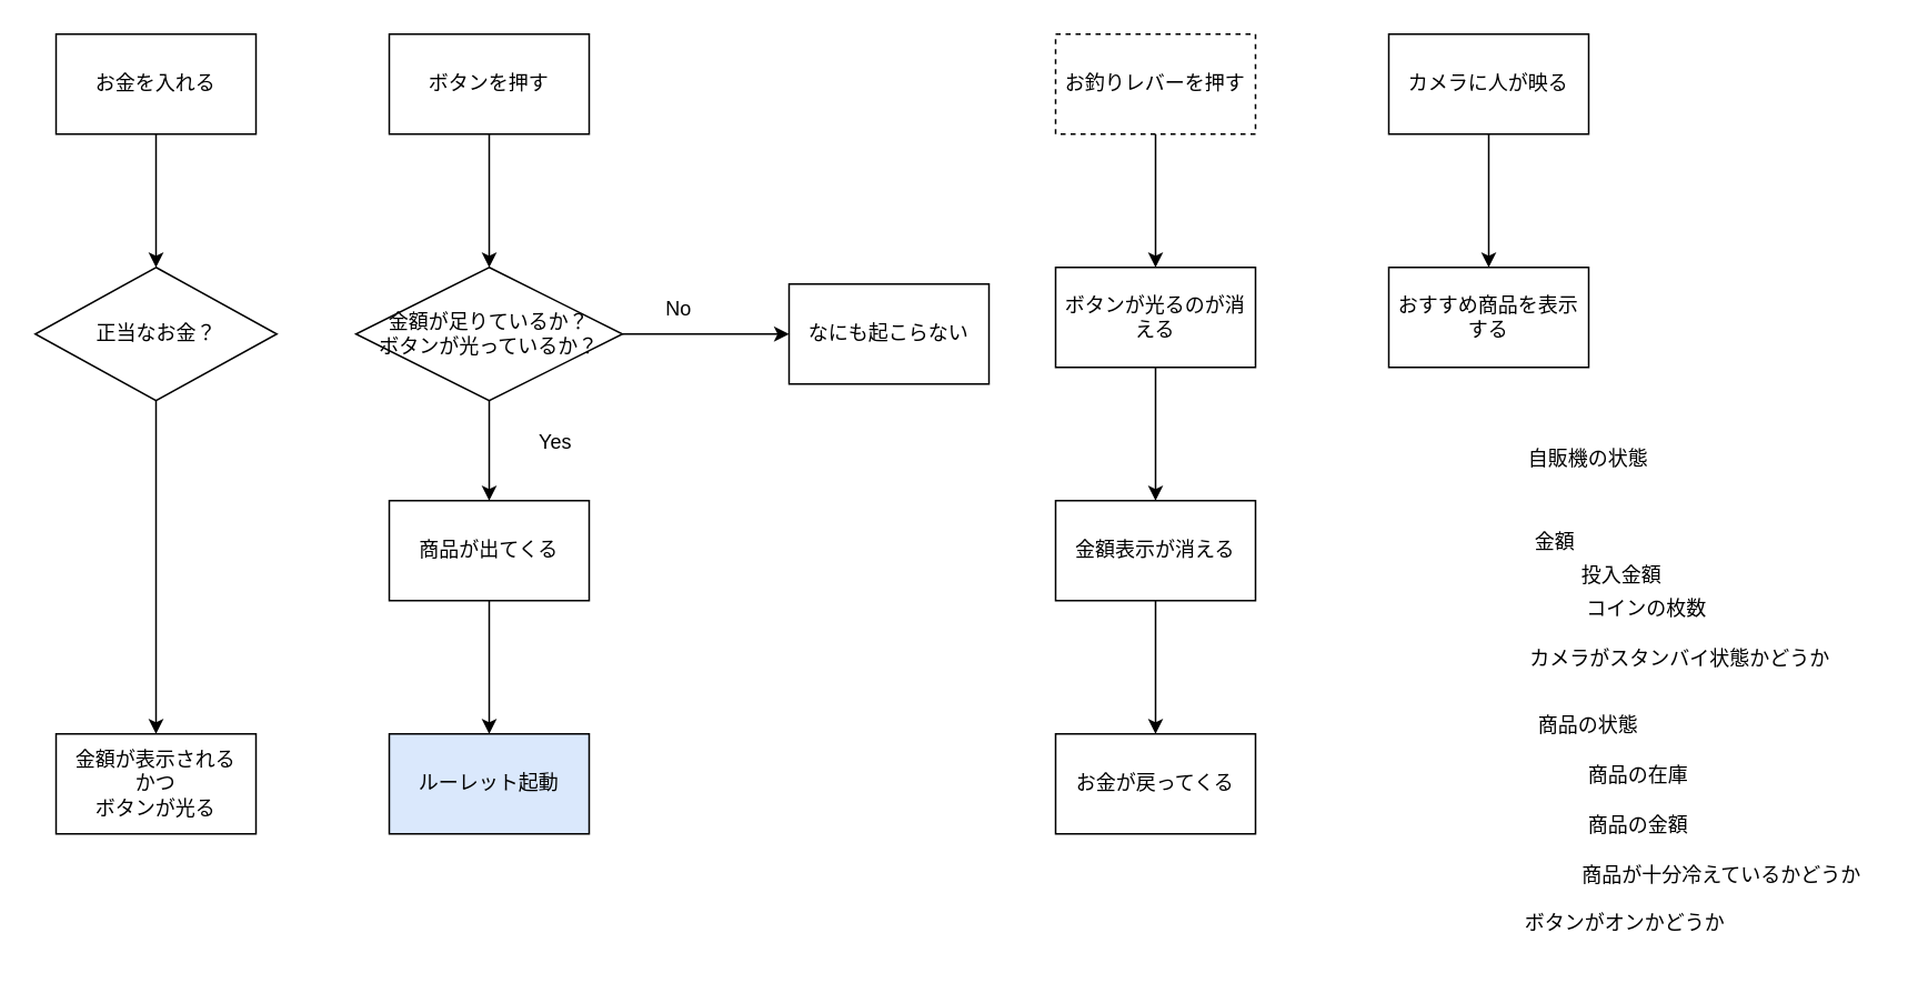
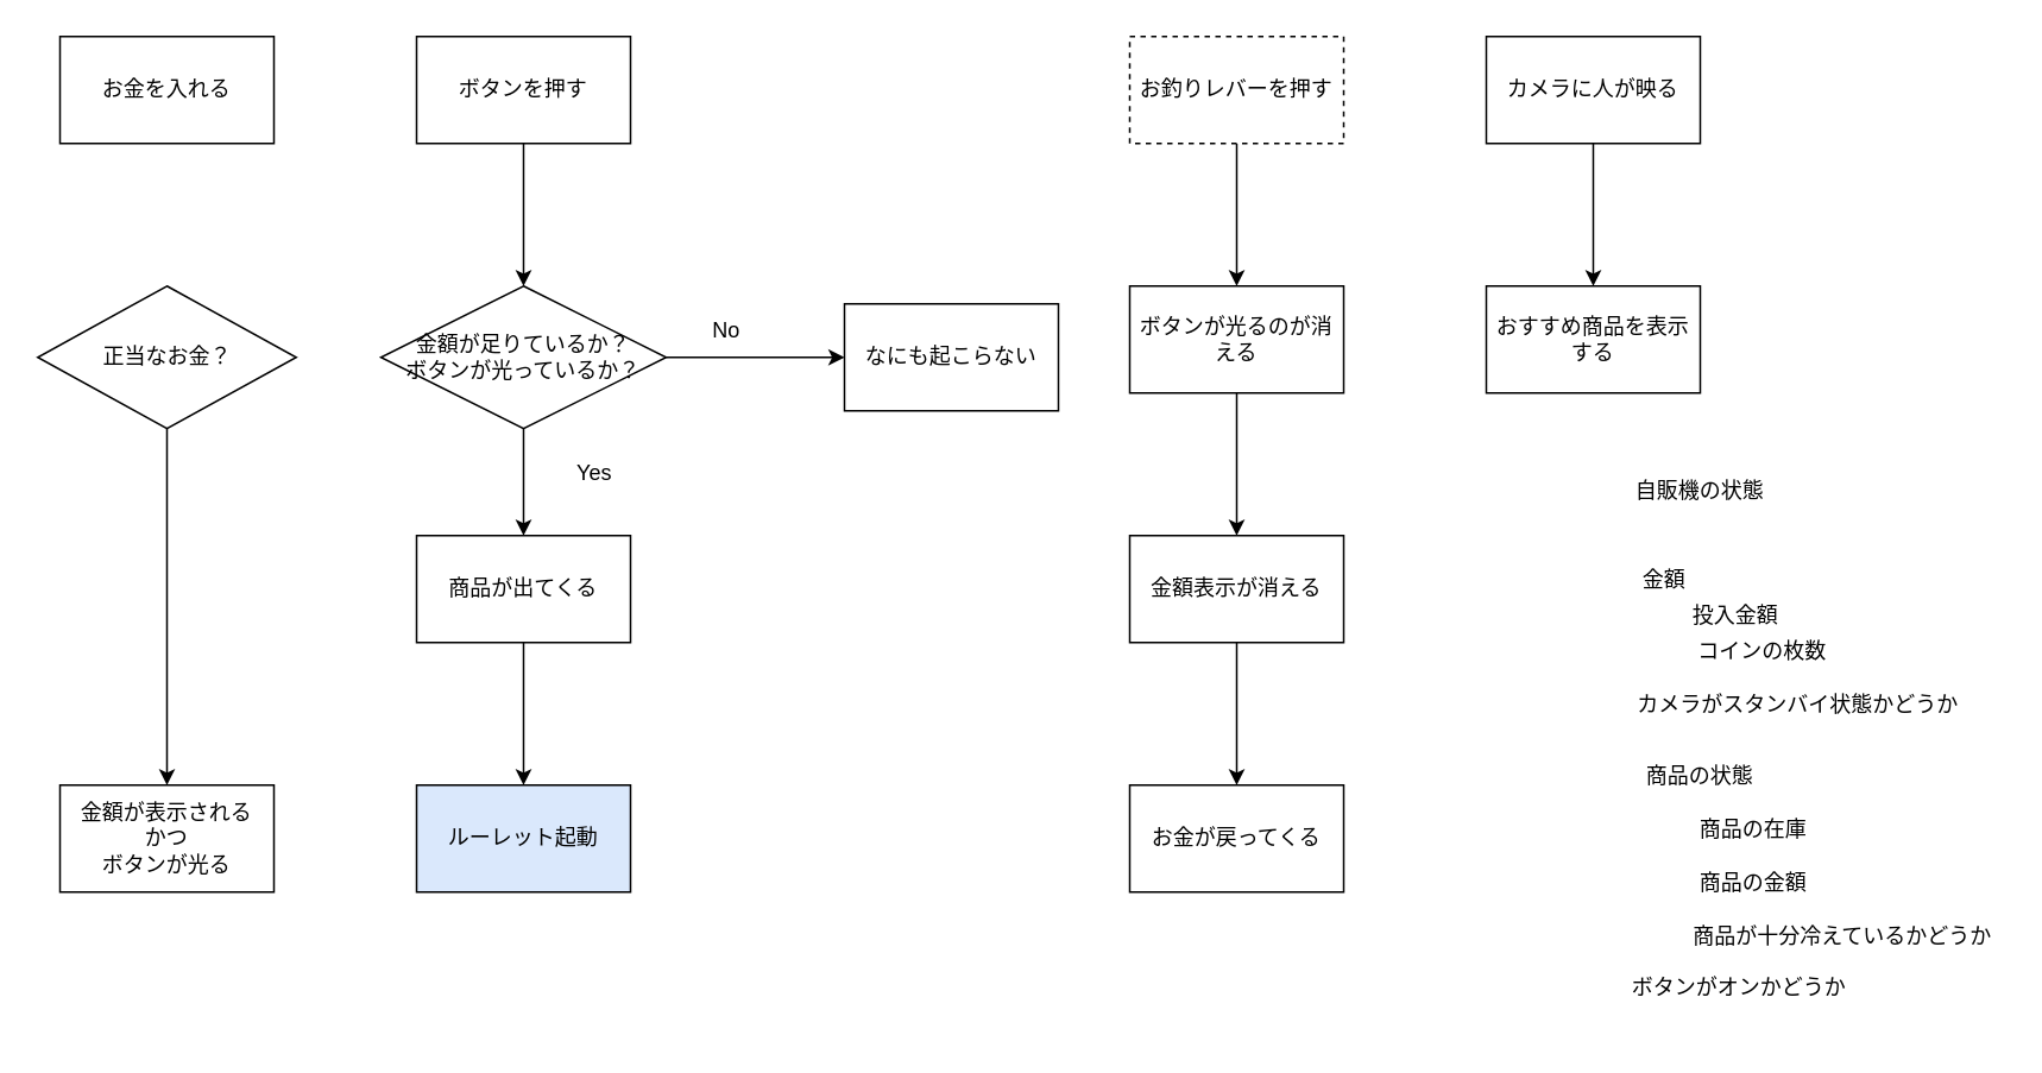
  <mxCell id="0" />
  <mxCell id="1" parent="0" />
  <mxCell id="2" value="お金を入れる" style="rounded=0;whiteSpace=wrap;html=1;" vertex="1" parent="1"><mxGeometry x="33" y="20" width="120" height="60" as="geometry" /></mxCell>
  <mxCell id="3" value="" style="edgeStyle=orthogonalEdgeStyle;rounded=0;orthogonalLoop=1;jettySize=auto;html=1;exitX=0.5;exitY=1;exitDx=0;exitDy=0;" edge="1" parent="1" source="24" target="4"><mxGeometry relative="1" as="geometry"><mxPoint x="93" y="250" as="sourcePoint" /></mxGeometry></mxCell>
  <mxCell id="4" value="金額が表示される&lt;br&gt;かつ&lt;br&gt;ボタンが光る" style="rounded=0;whiteSpace=wrap;html=1;" vertex="1" parent="1"><mxGeometry x="33" y="440" width="120" height="60" as="geometry" /></mxCell>
  <mxCell id="5" value="" style="edgeStyle=orthogonalEdgeStyle;rounded=0;orthogonalLoop=1;jettySize=auto;html=1;" edge="1" parent="1" source="6"><mxGeometry relative="1" as="geometry"><mxPoint x="293" y="160" as="targetPoint" /></mxGeometry></mxCell>
  <mxCell id="6" value="ボタンを押す" style="rounded=0;whiteSpace=wrap;html=1;" vertex="1" parent="1"><mxGeometry x="233" y="20" width="120" height="60" as="geometry" /></mxCell>
  <mxCell id="7" value="" style="edgeStyle=orthogonalEdgeStyle;rounded=0;orthogonalLoop=1;jettySize=auto;html=1;" edge="1" parent="1" source="8" target="9"><mxGeometry relative="1" as="geometry" /></mxCell>
  <mxCell id="8" value="商品が出てくる" style="rounded=0;whiteSpace=wrap;html=1;" vertex="1" parent="1"><mxGeometry x="233" y="300" width="120" height="60" as="geometry" /></mxCell>
  <mxCell id="9" value="ルーレット起動" style="rounded=0;whiteSpace=wrap;html=1;fillColor=#dae8fc;" vertex="1" parent="1"><mxGeometry x="233" y="440" width="120" height="60" as="geometry" /></mxCell>
  <mxCell id="10" value="" style="edgeStyle=orthogonalEdgeStyle;rounded=0;orthogonalLoop=1;jettySize=auto;html=1;" edge="1" parent="1" source="12" target="8"><mxGeometry relative="1" as="geometry" /></mxCell>
  <mxCell id="11" value="" style="edgeStyle=orthogonalEdgeStyle;rounded=0;orthogonalLoop=1;jettySize=auto;html=1;" edge="1" parent="1" source="12" target="14"><mxGeometry relative="1" as="geometry" /></mxCell>
  <mxCell id="12" value="金額が足りているか？&lt;br&gt;ボタンが光っているか？" style="rhombus;whiteSpace=wrap;html=1;" vertex="1" parent="1"><mxGeometry x="213" y="160" width="160" height="80" as="geometry" /></mxCell>
  <mxCell id="13" value="Yes" style="text;html=1;strokeColor=none;fillColor=none;align=center;verticalAlign=middle;whiteSpace=wrap;rounded=0;" vertex="1" parent="1"><mxGeometry x="303" y="250" width="60" height="30" as="geometry" /></mxCell>
  <mxCell id="14" value="なにも起こらない" style="whiteSpace=wrap;html=1;" vertex="1" parent="1"><mxGeometry x="473" y="170" width="120" height="60" as="geometry" /></mxCell>
  <mxCell id="15" value="No" style="text;html=1;strokeColor=none;fillColor=none;align=center;verticalAlign=middle;whiteSpace=wrap;rounded=0;" vertex="1" parent="1"><mxGeometry x="377" y="170" width="60" height="30" as="geometry" /></mxCell>
  <mxCell id="16" value="" style="edgeStyle=orthogonalEdgeStyle;rounded=0;orthogonalLoop=1;jettySize=auto;html=1;" edge="1" parent="1" source="17" target="19"><mxGeometry relative="1" as="geometry" /></mxCell>
  <mxCell id="17" value="お釣りレバーを押す" style="rounded=0;whiteSpace=wrap;html=1;dashed=1;" vertex="1" parent="1"><mxGeometry x="633" y="20" width="120" height="60" as="geometry" /></mxCell>
  <mxCell id="18" value="" style="edgeStyle=orthogonalEdgeStyle;rounded=0;orthogonalLoop=1;jettySize=auto;html=1;" edge="1" parent="1" source="19" target="21"><mxGeometry relative="1" as="geometry" /></mxCell>
  <mxCell id="19" value="ボタンが光るのが消える" style="rounded=0;whiteSpace=wrap;html=1;" vertex="1" parent="1"><mxGeometry x="633" y="160" width="120" height="60" as="geometry" /></mxCell>
  <mxCell id="20" value="" style="edgeStyle=orthogonalEdgeStyle;rounded=0;orthogonalLoop=1;jettySize=auto;html=1;" edge="1" parent="1" source="21" target="22"><mxGeometry relative="1" as="geometry" /></mxCell>
  <mxCell id="21" value="金額表示が消える" style="rounded=0;whiteSpace=wrap;html=1;" vertex="1" parent="1"><mxGeometry x="633" y="300" width="120" height="60" as="geometry" /></mxCell>
  <mxCell id="22" value="お金が戻ってくる" style="rounded=0;whiteSpace=wrap;html=1;" vertex="1" parent="1"><mxGeometry x="633" y="440" width="120" height="60" as="geometry" /></mxCell>
- <mxCell id="23" value="" style="edgeStyle=orthogonalEdgeStyle;rounded=0;orthogonalLoop=1;jettySize=auto;html=1;" edge="1" parent="1" source="2" target="24"><mxGeometry relative="1" as="geometry"><mxPoint x="93" y="80" as="sourcePoint" /><mxPoint x="93" y="300" as="targetPoint" /></mxGeometry></mxCell>
  <mxCell id="24" value="正当なお金？" style="rhombus;whiteSpace=wrap;html=1;" vertex="1" parent="1"><mxGeometry x="20.5" y="160" width="145" height="80" as="geometry" /></mxCell>
  <mxCell id="25" value="" style="edgeStyle=orthogonalEdgeStyle;rounded=0;orthogonalLoop=1;jettySize=auto;html=1;" edge="1" parent="1" source="26" target="27"><mxGeometry relative="1" as="geometry" /></mxCell>
  <mxCell id="26" value="カメラに人が映る" style="rounded=0;whiteSpace=wrap;html=1;" vertex="1" parent="1"><mxGeometry x="833" y="20" width="120" height="60" as="geometry" /></mxCell>
  <mxCell id="27" value="おすすめ商品を表示する" style="rounded=0;whiteSpace=wrap;html=1;" vertex="1" parent="1"><mxGeometry x="833" y="160" width="120" height="60" as="geometry" /></mxCell>
  <mxCell id="28" value="金額" style="text;html=1;strokeColor=none;fillColor=none;align=center;verticalAlign=middle;whiteSpace=wrap;rounded=0;" vertex="1" parent="1"><mxGeometry x="913" y="310" width="40" height="30" as="geometry" /></mxCell>
  <mxCell id="29" value="自販機の状態" style="text;html=1;strokeColor=none;fillColor=none;align=center;verticalAlign=middle;whiteSpace=wrap;rounded=0;" vertex="1" parent="1"><mxGeometry x="913" y="260" width="80" height="30" as="geometry" /></mxCell>
  <mxCell id="30" value="カメラがスタンバイ状態かどうか" style="text;html=1;strokeColor=none;fillColor=none;align=center;verticalAlign=middle;whiteSpace=wrap;rounded=0;" vertex="1" parent="1"><mxGeometry x="913" y="380" width="190" height="30" as="geometry" /></mxCell>
  <mxCell id="31" value="商品の状態" style="text;html=1;strokeColor=none;fillColor=none;align=center;verticalAlign=middle;whiteSpace=wrap;rounded=0;" vertex="1" parent="1"><mxGeometry x="913" y="420" width="80" height="30" as="geometry" /></mxCell>
  <mxCell id="32" value="商品の在庫" style="text;html=1;strokeColor=none;fillColor=none;align=center;verticalAlign=middle;whiteSpace=wrap;rounded=0;" vertex="1" parent="1"><mxGeometry x="943" y="450" width="80" height="30" as="geometry" /></mxCell>
  <mxCell id="33" value="商品の金額" style="text;html=1;strokeColor=none;fillColor=none;align=center;verticalAlign=middle;whiteSpace=wrap;rounded=0;" vertex="1" parent="1"><mxGeometry x="943" y="480" width="80" height="30" as="geometry" /></mxCell>
  <mxCell id="34" value="商品が十分冷えているかどうか" style="text;html=1;strokeColor=none;fillColor=none;align=center;verticalAlign=middle;whiteSpace=wrap;rounded=0;" vertex="1" parent="1"><mxGeometry x="943" y="510" width="180" height="30" as="geometry" /></mxCell>
  <mxCell id="35" value="投入金額" style="text;html=1;strokeColor=none;fillColor=none;align=center;verticalAlign=middle;whiteSpace=wrap;rounded=0;" vertex="1" parent="1"><mxGeometry x="943" y="330" width="60" height="30" as="geometry" /></mxCell>
  <mxCell id="36" value="コインの枚数" style="text;html=1;strokeColor=none;fillColor=none;align=center;verticalAlign=middle;whiteSpace=wrap;rounded=0;" vertex="1" parent="1"><mxGeometry x="943" y="350" width="90" height="30" as="geometry" /></mxCell>
  <mxCell id="37" value="&lt;div style=&quot;text-align: center;&quot;&gt;&lt;span style=&quot;background-color: initial;&quot;&gt;ボタンがオンかどうか&lt;/span&gt;&lt;/div&gt;" style="text;whiteSpace=wrap;html=1;" vertex="1" parent="1"><mxGeometry x="913" y="540" width="125" height="40" as="geometry" /></mxCell>
